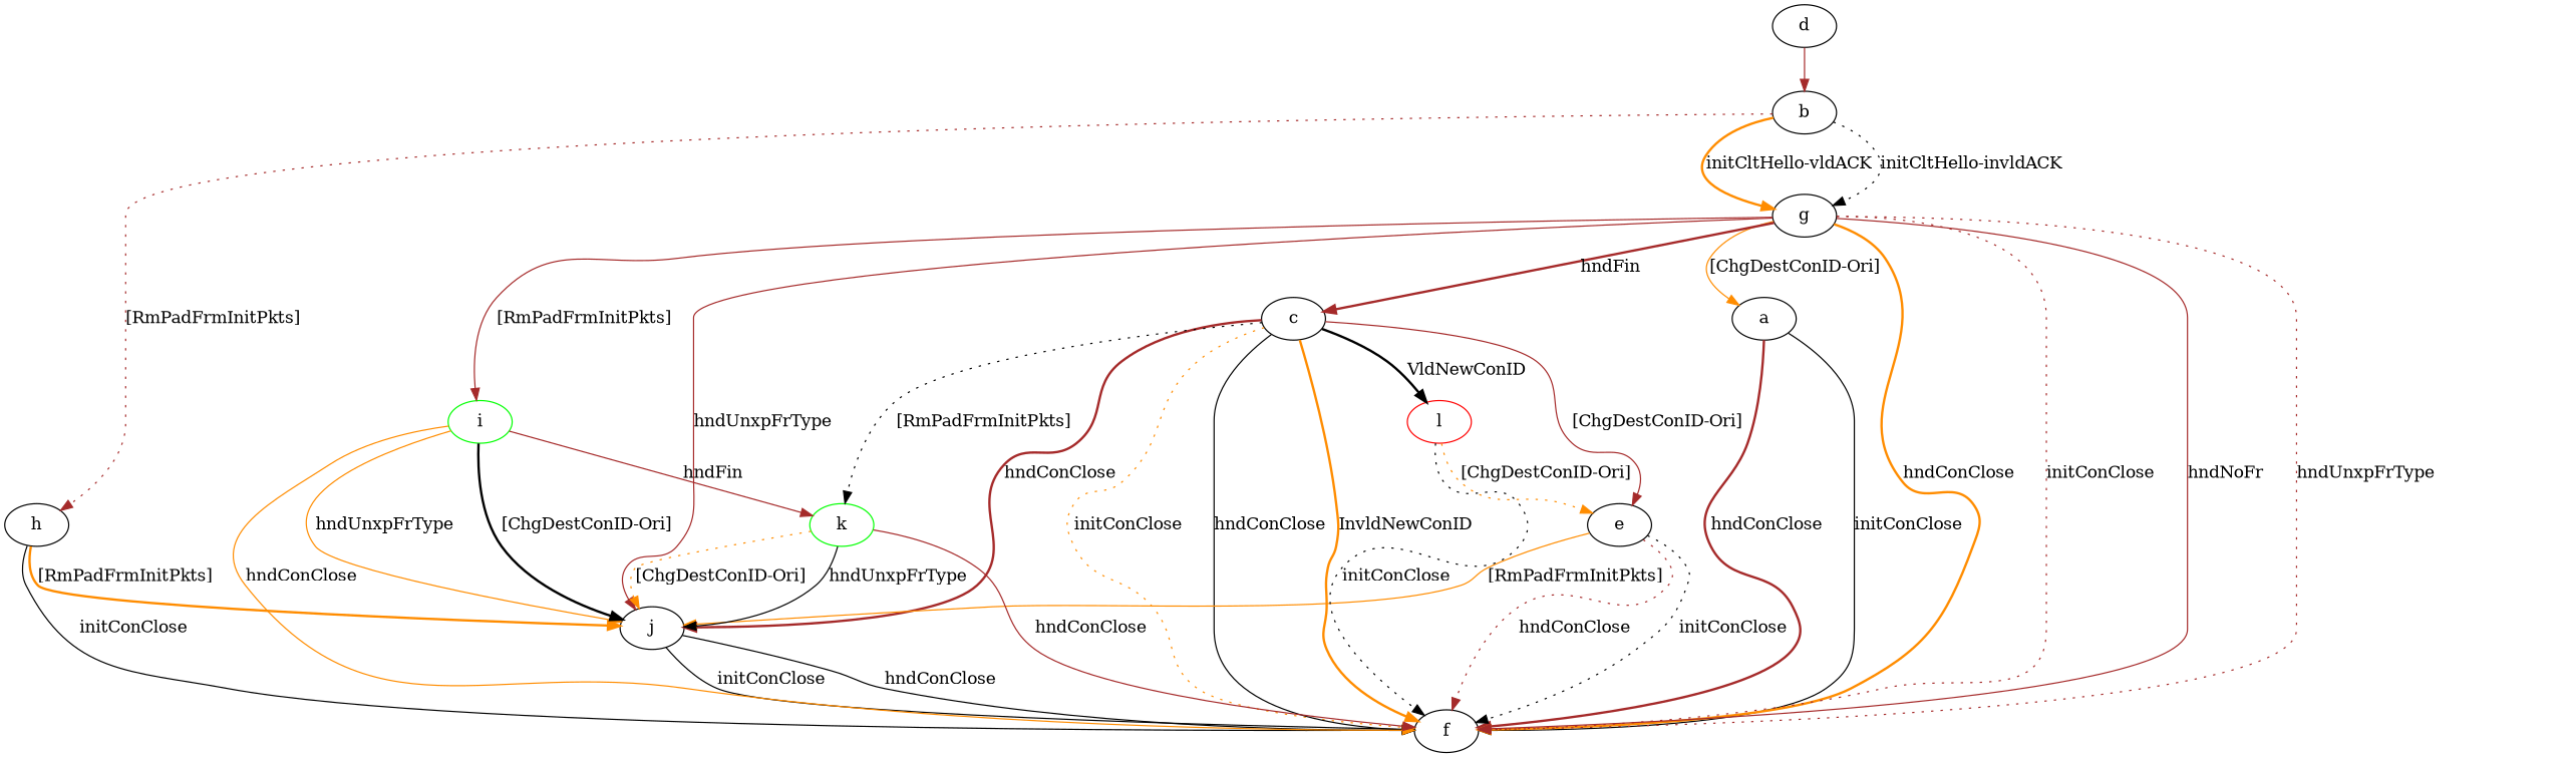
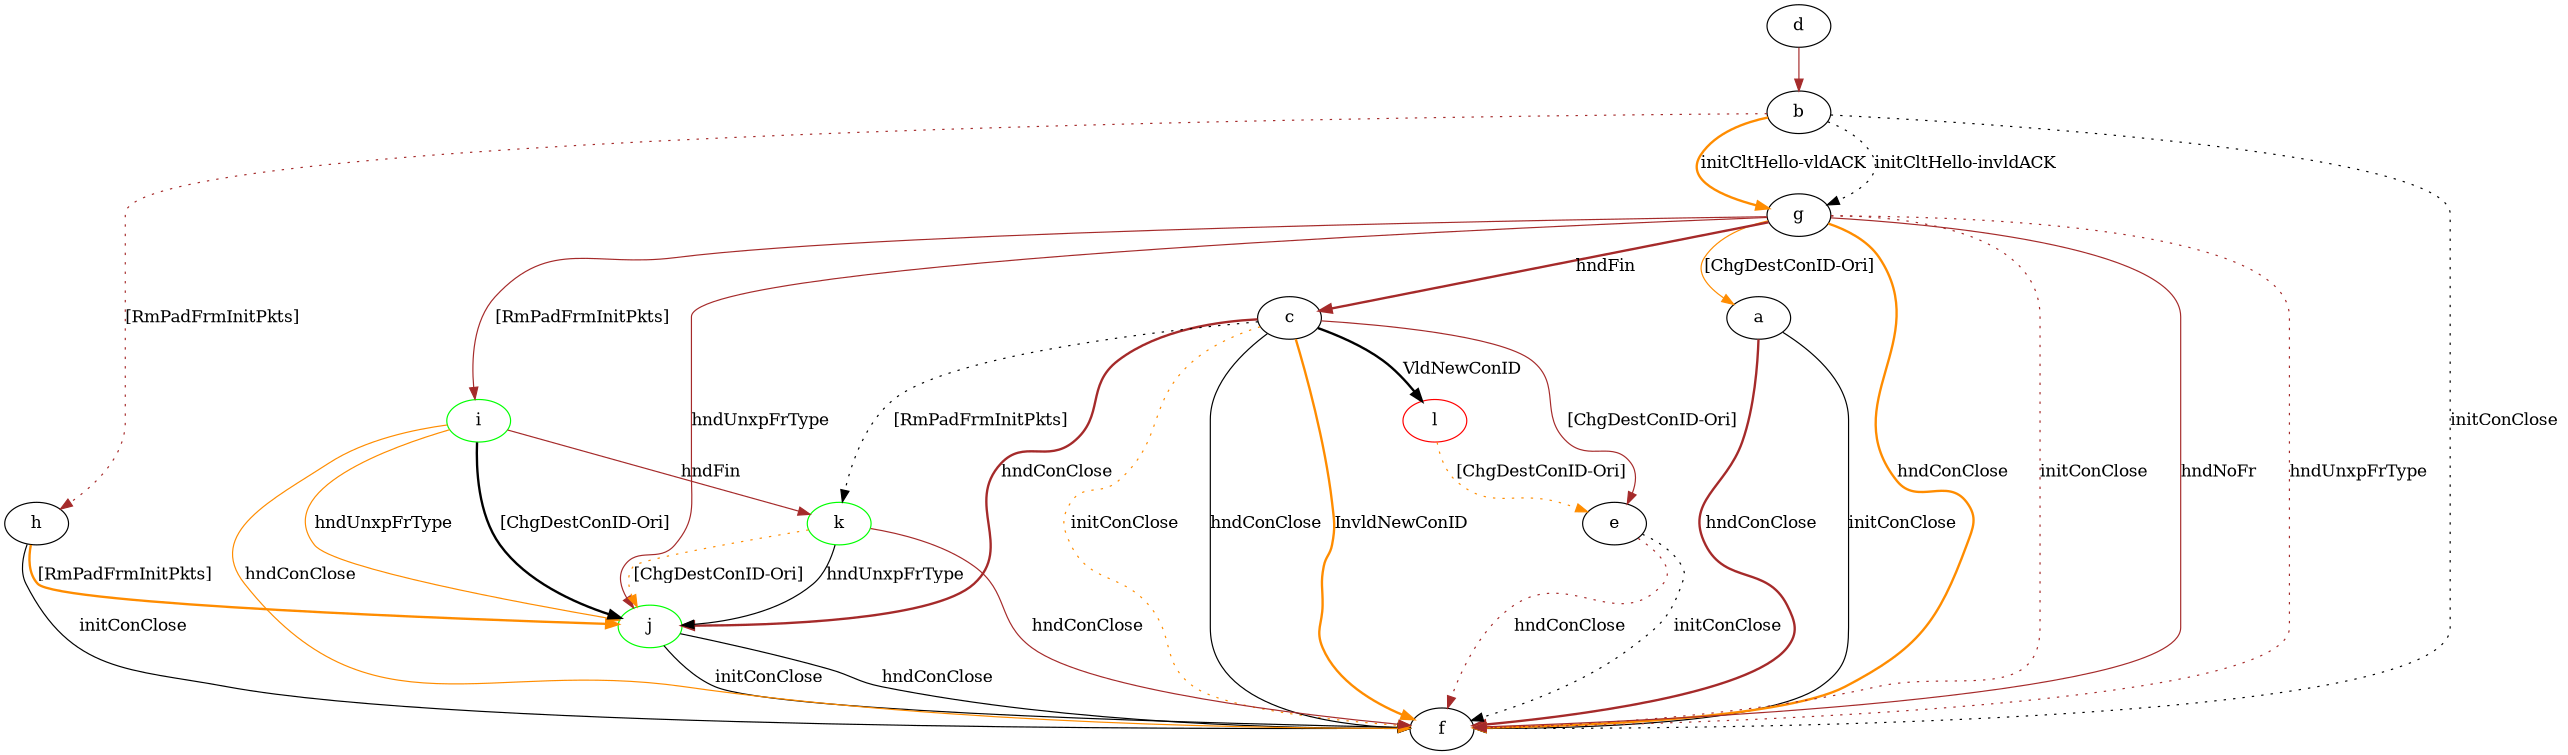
  digraph {
    edge [color=brown style=solid]
    a
    f
-   j [color=black]
+   j [color=green]
    b
    g
    h
    c
    i [color=green]
    e
    k [color=green]
    l [color=red]
    d
    a -> f [color=black label="initConClose "]
    a -> f [label="hndConClose " style=bold]
    j -> f [color=black label="initConClose "]
    j -> f [color=black label="hndConClose "]
-   l -> f [color=black label="initConClose " style=dotted]
+   b -> f [color=black label="initConClose " style=dotted]
    b -> g [color=darkorange label="initCltHello-vldACK " style=bold]
    b -> g [color=black label="initCltHello-invldACK " style=dotted]
    b -> h [label="[RmPadFrmInitPkts] " style=dotted]
    g -> a [color=darkorange label="[ChgDestConID-Ori] "]
    g -> f [color=darkorange label="hndConClose " style=bold]
    g -> f [label="initConClose " style=dotted]
    g -> f [label="hndNoFr "]
    g -> f [label="hndUnxpFrType " style=dotted]
    g -> j [label="hndUnxpFrType "]
    g -> c [label="hndFin " style=bold]
    g -> i [label="[RmPadFrmInitPkts] "]
    h -> f [color=black label="initConClose "]
    h -> j [color=darkorange label="[RmPadFrmInitPkts] " style=bold]
    c -> f [color=darkorange label="initConClose " style=dotted]
    c -> f [color=black label="hndConClose "]
    c -> f [color=darkorange label="InvldNewConID " style=bold]
    c -> j [label="hndConClose " style=bold]
    c -> e [label="[ChgDestConID-Ori] "]
    c -> k [color=black label="[RmPadFrmInitPkts] " style=dotted]
    c -> l [color=black label="VldNewConID " style=bold]
    i -> f [color=darkorange label="hndConClose "]
    i -> j [color=darkorange label="hndUnxpFrType "]
    i -> j [color=black label="[ChgDestConID-Ori] " style=bold]
    i -> k [label="hndFin "]
    e -> f [label="hndConClose " style=dotted]
    e -> f [color=black label="initConClose " style=dotted]
-   e -> j [color=darkorange label="[RmPadFrmInitPkts] "]
    k -> f [label="hndConClose "]
    k -> j [color=black label="hndUnxpFrType "]
    k -> j [color=darkorange label="[ChgDestConID-Ori] " style=dotted]
    l -> e [color=darkorange label="[ChgDestConID-Ori] " style=dotted]
    d -> b
  }
